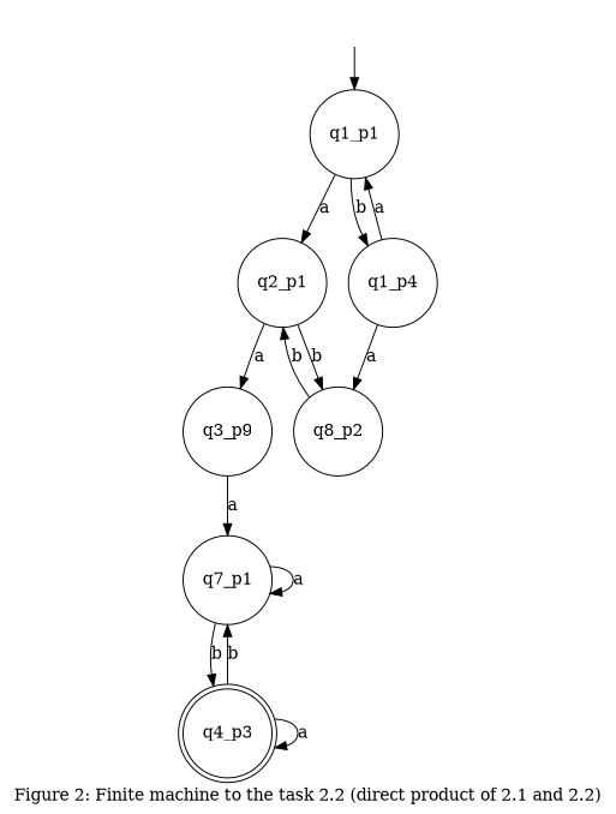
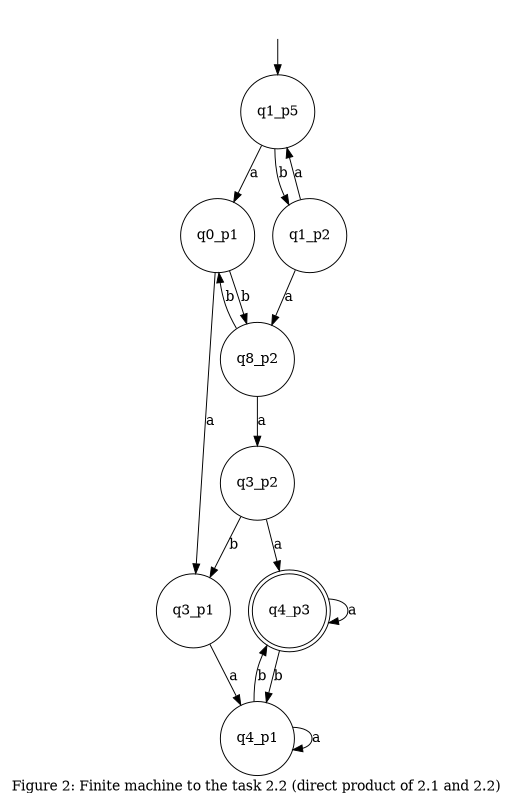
  digraph {
    label="Figure 2: Finite machine to the task 2.2 (direct product of 2.1 and 2.2)"
    rankdir=TB
    node [shape=circle]
    "" [shape=none]
-   q1_p1
-   q2_p1
-   q1_p2 [label=q1_p4]
+   q1_p1 [label=q1_p5]
+   q2_p1 [label=q0_p1]
+   q1_p2
    n5 [label=q4_p3 shape=doublecircle]
-   q4_p1 [label=q7_p1]
+   q4_p1
    n7 [label=q8_p2]
-   q3_p1 [label=q3_p9]
+   q3_p1
+   q3_p2
    "" -> q1_p1
    q1_p1 -> q2_p1 [label=a]
    q1_p1 -> q1_p2 [label=b]
    q2_p1 -> n7 [label=b]
    q2_p1 -> q3_p1 [label=a]
    q1_p2 -> q1_p1 [label=a]
    q1_p2 -> n7 [label=a]
    n5 -> n5 [label=a]
    n5 -> q4_p1 [label=b]
    q4_p1 -> n5 [label=b]
    q4_p1 -> q4_p1 [label=a]
    n7 -> q2_p1 [label=b]
+   n7 -> q3_p2 [label=a]
    q3_p1 -> q4_p1 [label=a]
+   q3_p2 -> n5 [label=a]
+   q3_p2 -> q3_p1 [label=b]
  }
